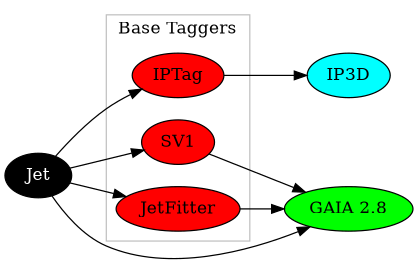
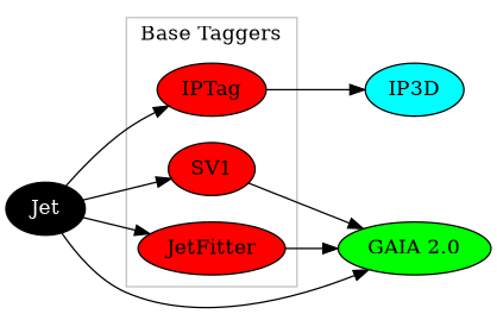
  digraph {
    rankdir=LR
    node [fillcolor=red style=filled]
    n1 [label=IPTag]
    n2 [label=SV1]
    n3 [label=JetFitter]
    n4 [fillcolor=cyan label=IP3D]
-   n5 [fillcolor=green label="GAIA 2.8"]
+   n5 [fillcolor=green label="GAIA 2.0"]
    n6 [fillcolor=black fontcolor=white label=Jet]
    subgraph cluster_1 {
      color=gray
      label="Base Taggers"
      rank=same
      n1
      n2
      n3
    }
    n1 -> n4
    n2 -> n5
    n3 -> n5
    n6 -> n1
    n6 -> n2
    n6 -> n3
    n6 -> n5
  }
